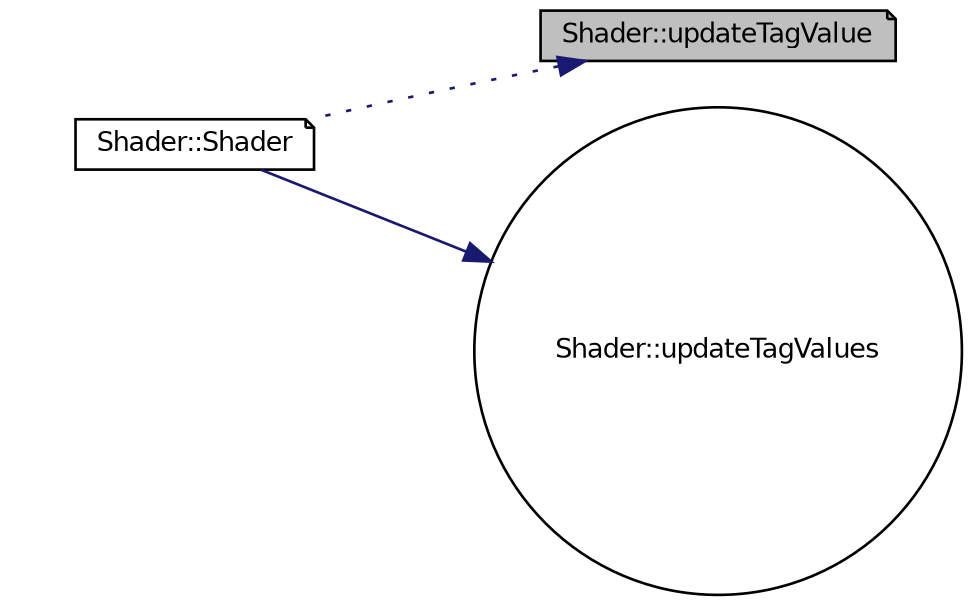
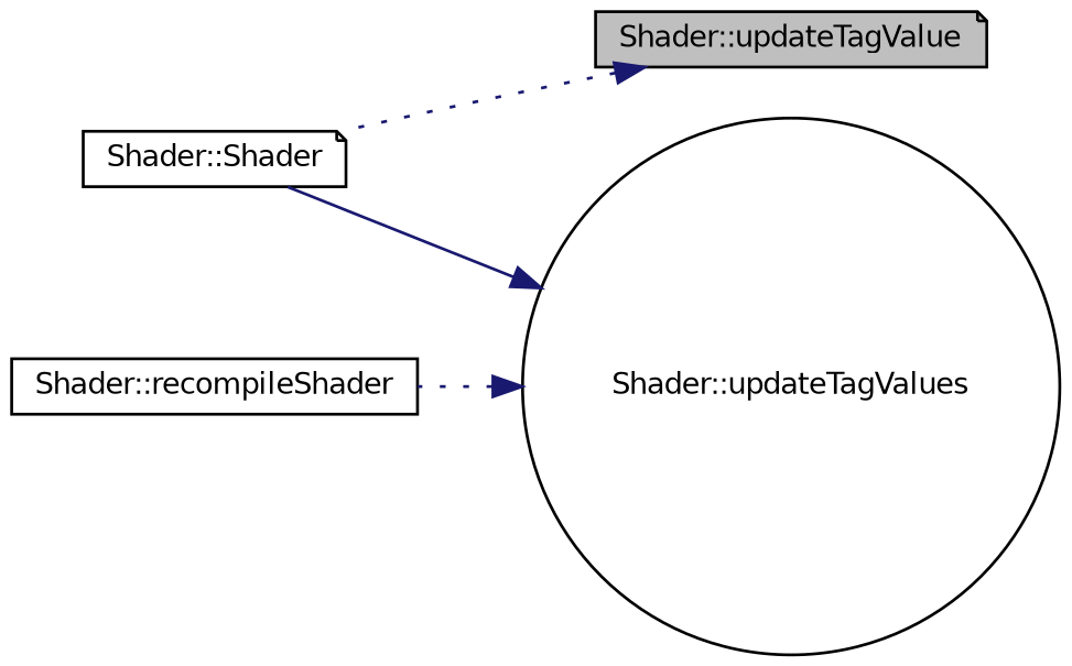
  digraph {
    rankdir=RL
    node [color=black fillcolor=white fontname=Helvetica fontsize=10 shape=note style=filled]
    edge [color=midnightblue dir=back fontname=Helvetica fontsize=10 labelfontname=Helvetica labelfontsize=10 style=dotted]
    n1 [fillcolor=grey75 fontcolor=black height=0.2 label="Shader::updateTagValue" width=0.4]
    n2 [height=0.2 label="Shader::Shader" width=0.4]
    n3 [height=0.2 label="Shader::updateTagValues" shape=circle width=0.4]
+   n4 [height=0.2 label="Shader::recompileShader" shape=box width=0.4]
    n1 -> n2
    n3 -> n2 [style=solid]
+   n3 -> n4
  }
